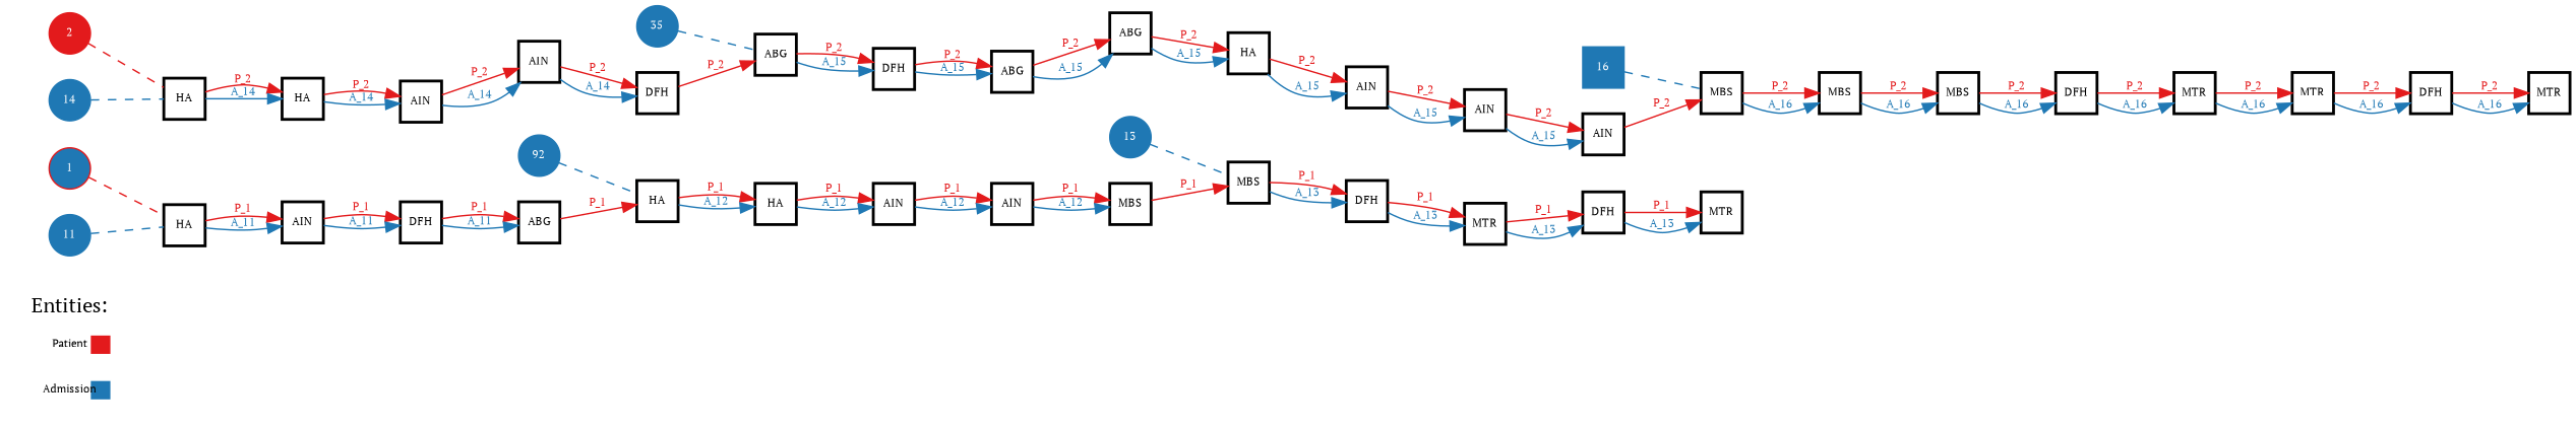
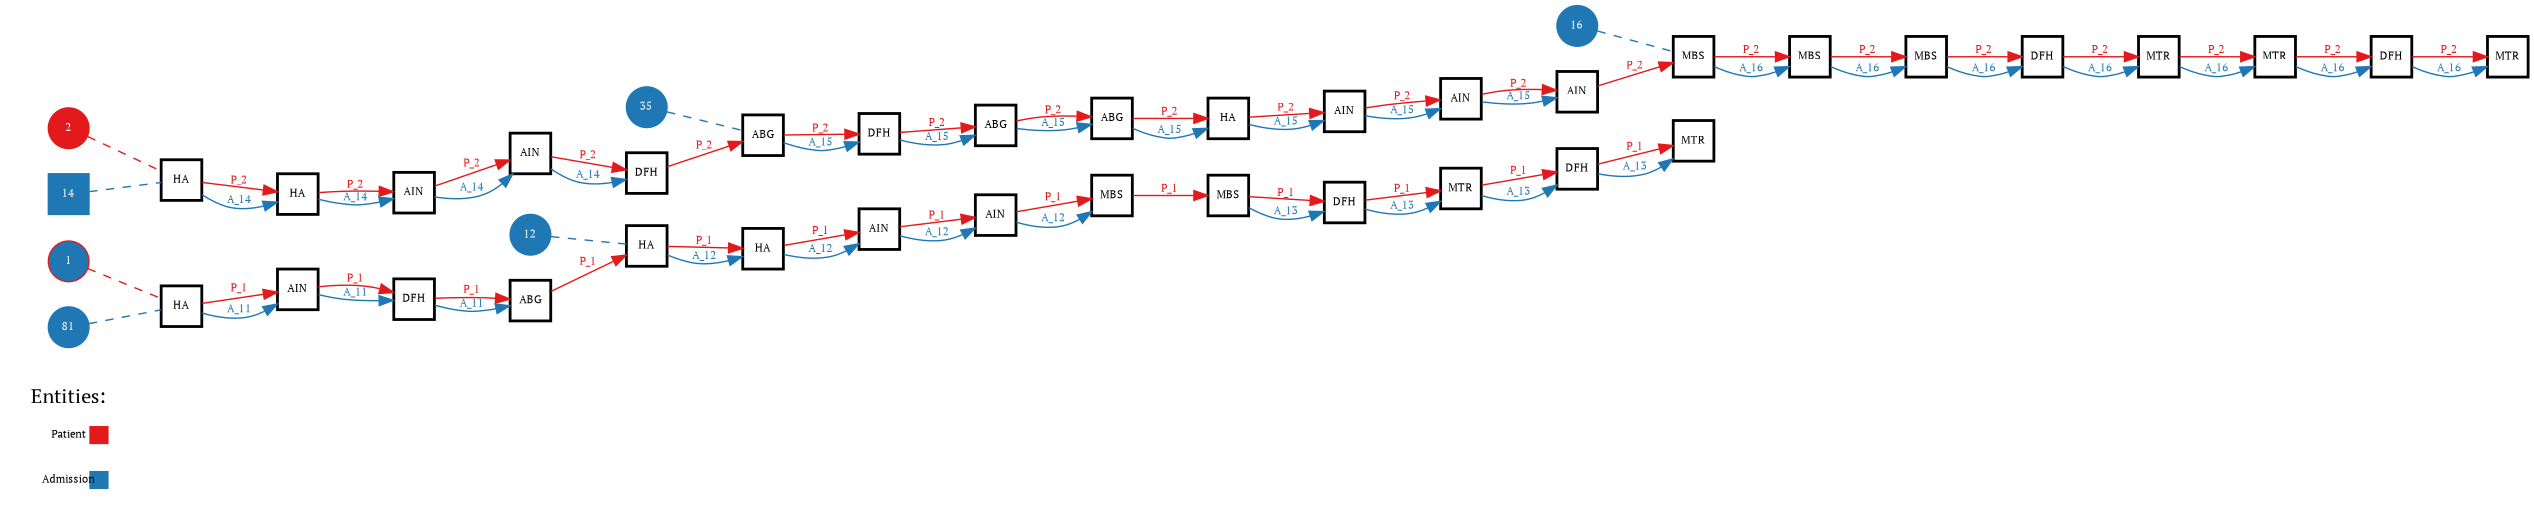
  digraph {
    fontname="PT Serif"
    rankdir=LR
    node [color="#000000" fillcolor="#ffffff" fixedsize=false fontname="PT Serif" fontsize=8 margin=0 shape=square style=filled penwidth=2]
    edge [color="#e31a1c" fontcolor="#e31a1c" fontname="PT Serif" fontsize=8 penwidth=1]
    n1 [color="#ffffff" fillcolor="#ffffff:#ffffff:#ffffff:#e31a1c" fixedsize=True fontcolor="#000000" height=0.2 label=Patient shape=rectangle style=striped width=0.8 penwidth=""]
    n2 [color="#ffffff" fillcolor="#ffffff:#ffffff:#ffffff:#1f78b4" fixedsize=True fontcolor="#000000" height=0.2 label=Admission shape=rectangle style=striped width=0.8 penwidth=""]
    n3 [height=0.4 label=DFH width=0.4]
    n4 [height=0.4 label=ABG width=0.4]
    n5 [height=0.4 label=HA width=0.4]
    n6 [height=0.4 label=HA width=0.4]
    n7 [height=0.4 label=MBS width=0.4]
    n8 [height=0.4 label=MBS width=0.4]
    n9 [height=0.4 label=DFH width=0.4]
    n10 [height=0.4 label=MTR width=0.4]
    n11 [height=0.4 label=DFH width=0.4]
    n12 [height=0.4 label=MTR width=0.4]
    n13 [height=0.4 label=AIN width=0.4]
    n14 [height=0.4 label=AIN width=0.4]
    n15 [height=0.4 label=AIN width=0.4]
    n16 [height=0.4 label=HA width=0.4]
    n17 [height=0.4 label=AIN width=0.4]
    n18 [height=0.4 label=AIN width=0.4]
    n19 [height=0.4 label=DFH width=0.4]
    n20 [height=0.4 label=ABG width=0.4]
    n21 [height=0.4 label=MBS width=0.4]
    n22 [height=0.4 label=MBS width=0.4]
    n23 [height=0.4 label=DFH width=0.4]
    n24 [height=0.4 label=MTR width=0.4]
    n25 [height=0.4 label=AIN width=0.4]
    n26 [height=0.4 label=AIN width=0.4]
    n27 [height=0.4 label=MBS width=0.4]
    n28 [height=0.4 label=AIN width=0.4]
    n29 [height=0.4 label=DFH width=0.4]
    n30 [height=0.4 label=MTR width=0.4]
    n31 [height=0.4 label=DFH width=0.4]
    n32 [height=0.4 label=MTR width=0.4]
    n33 [height=0.4 label=ABG width=0.4]
    n34 [height=0.4 label=ABG width=0.4]
    n35 [height=0.4 label=HA width=0.4]
    n36 [height=0.4 label=HA width=0.4]
    n37 [height=0.4 label=HA width=0.4]
    n38 [color="#e31a1c" fillcolor="#1f78b4" fontcolor="#ffffff" height=0.4 label=1 shape=circle width=0.4 penwidth=""]
    n39 [color="#e31a1c" fillcolor="#e31a1c" fontcolor="#ffffff" height=0.4 label=2 shape=circle width=0.4 penwidth=""]
-   n40 [color="#1f78b4" fillcolor="#1f78b4" fontcolor="#ffffff" height=0.4 label=11 shape=circle width=0.4 penwidth=""]
-   n41 [color="#1f78b4" fillcolor="#1f78b4" fontcolor="#ffffff" height=0.4 label=92 shape=circle width=0.4 penwidth=""]
-   n42 [color="#1f78b4" fillcolor="#1f78b4" fontcolor="#ffffff" height=0.4 label=13 shape=circle width=0.4 penwidth=""]
-   n43 [color="#1f78b4" fillcolor="#1f78b4" fontcolor="#ffffff" height=0.4 label=14 shape=circle width=0.4 penwidth=""]
+   n40 [color="#1f78b4" fillcolor="#1f78b4" fontcolor="#ffffff" height=0.4 label=81 shape=circle width=0.4 penwidth=""]
+   n41 [color="#1f78b4" fillcolor="#1f78b4" fontcolor="#ffffff" height=0.4 label=12 shape=circle width=0.4 penwidth=""]
+   n43 [color="#1f78b4" fillcolor="#1f78b4" fontcolor="#ffffff" height=0.4 label=14 shape=box width=0.4 penwidth=""]
    n44 [color="#1f78b4" fillcolor="#1f78b4" fontcolor="#ffffff" height=0.4 label=35 shape=circle width=0.4 penwidth=""]
-   n45 [color="#1f78b4" fillcolor="#1f78b4" fontcolor="#ffffff" height=0.4 label=16 shape=box width=0.4 penwidth=""]
+   n45 [color="#1f78b4" fillcolor="#1f78b4" fontcolor="#ffffff" height=0.4 label=16 shape=circle width=0.4 penwidth=""]
    subgraph cluster_1 {
      color="#ffffff"
      label="\nEntities:"
      style=filled
      n1
      n2
    }
    n3 -> n4 [label=P_1]
    n3 -> n4 [color="#1f78b4" fontcolor="#1f78b4" label=A_11]
    n4 -> n5 [label=P_1]
    n5 -> n6 [label=P_1]
    n5 -> n6 [color="#1f78b4" fontcolor="#1f78b4" label=A_12]
    n6 -> n14 [label=P_1]
    n6 -> n14 [color="#1f78b4" fontcolor="#1f78b4" label=A_12]
    n7 -> n8 [label=P_1]
    n8 -> n9 [label=P_1]
    n8 -> n9 [color="#1f78b4" fontcolor="#1f78b4" label=A_13]
    n9 -> n10 [label=P_1]
    n9 -> n10 [color="#1f78b4" fontcolor="#1f78b4" label=A_13]
    n10 -> n11 [label=P_1]
    n10 -> n11 [color="#1f78b4" fontcolor="#1f78b4" label=A_13]
    n11 -> n12 [label=P_1]
    n11 -> n12 [color="#1f78b4" fontcolor="#1f78b4" label=A_13]
    n13 -> n7 [label=P_1]
    n13 -> n7 [color="#1f78b4" fontcolor="#1f78b4" label=A_12]
    n14 -> n13 [label=P_1]
    n14 -> n13 [color="#1f78b4" fontcolor="#1f78b4" label=A_12]
    n15 -> n3 [label=P_1]
    n15 -> n3 [color="#1f78b4" fontcolor="#1f78b4" label=A_11]
    n16 -> n15 [label=P_1]
    n16 -> n15 [color="#1f78b4" fontcolor="#1f78b4" label=A_11]
    n17 -> n18 [label=P_2]
    n17 -> n18 [color="#1f78b4" fontcolor="#1f78b4" label=A_14]
    n18 -> n19 [label=P_2]
    n18 -> n19 [color="#1f78b4" fontcolor="#1f78b4" label=A_14]
    n19 -> n20 [label=P_2]
    n20 -> n29 [label=P_2]
    n20 -> n29 [color="#1f78b4" fontcolor="#1f78b4" label=A_15]
    n21 -> n22 [label=P_2]
    n21 -> n22 [color="#1f78b4" fontcolor="#1f78b4" label=A_16]
    n22 -> n23 [label=P_2]
    n22 -> n23 [color="#1f78b4" fontcolor="#1f78b4" label=A_16]
    n23 -> n24 [label=P_2]
    n23 -> n24 [color="#1f78b4" fontcolor="#1f78b4" label=A_16]
    n24 -> n30 [label=P_2]
    n24 -> n30 [color="#1f78b4" fontcolor="#1f78b4" label=A_16]
    n25 -> n26 [label=P_2]
    n25 -> n26 [color="#1f78b4" fontcolor="#1f78b4" label=A_15]
    n26 -> n27 [label=P_2]
    n27 -> n21 [label=P_2]
    n27 -> n21 [color="#1f78b4" fontcolor="#1f78b4" label=A_16]
    n28 -> n25 [label=P_2]
    n28 -> n25 [color="#1f78b4" fontcolor="#1f78b4" label=A_15]
    n29 -> n33 [label=P_2]
    n29 -> n33 [color="#1f78b4" fontcolor="#1f78b4" label=A_15]
    n30 -> n31 [label=P_2]
    n30 -> n31 [color="#1f78b4" fontcolor="#1f78b4" label=A_16]
    n31 -> n32 [label=P_2]
    n31 -> n32 [color="#1f78b4" fontcolor="#1f78b4" label=A_16]
    n33 -> n34 [label=P_2]
    n33 -> n34 [color="#1f78b4" fontcolor="#1f78b4" label=A_15]
    n34 -> n37 [label=P_2]
    n34 -> n37 [color="#1f78b4" fontcolor="#1f78b4" label=A_15]
    n35 -> n17 [label=P_2]
    n35 -> n17 [color="#1f78b4" fontcolor="#1f78b4" label=A_14]
    n36 -> n35 [label=P_2]
    n36 -> n35 [color="#1f78b4" fontcolor="#1f78b4" label=A_14]
    n37 -> n28 [label=P_2]
    n37 -> n28 [color="#1f78b4" fontcolor="#1f78b4" label=A_15]
    n38 -> n16 [arrowhead=none style=dashed fontcolor="" fontsize="" penwidth=""]
    n39 -> n36 [arrowhead=none style=dashed fontcolor="" fontsize="" penwidth=""]
    n40 -> n16 [arrowhead=none color="#1f78b4" style=dashed fontcolor="" fontsize="" penwidth=""]
    n41 -> n5 [arrowhead=none color="#1f78b4" style=dashed fontcolor="" fontsize="" penwidth=""]
-   n42 -> n8 [arrowhead=none color="#1f78b4" style=dashed fontcolor="" fontsize="" penwidth=""]
    n43 -> n36 [arrowhead=none color="#1f78b4" style=dashed fontcolor="" fontsize="" penwidth=""]
    n44 -> n20 [arrowhead=none color="#1f78b4" style=dashed fontcolor="" fontsize="" penwidth=""]
    n45 -> n27 [arrowhead=none color="#1f78b4" style=dashed fontcolor="" fontsize="" penwidth=""]
  }
